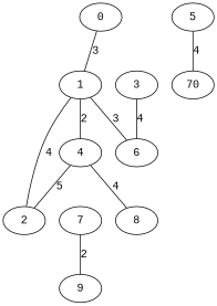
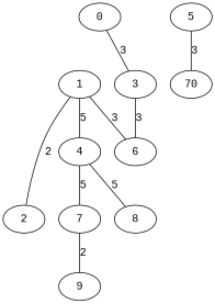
  graph {
    fontname="Liberation Mono"
    node [fontname="Liberation Mono" habit=7 x=1 y=7]
    edge [fontname="Liberation Mono" weight=3]
    0 [habit=1]
    1 [x=3]
    2 [habit=6 x=3 y=5]
    4 [habit=4 x=6]
    6 [base=2 habit=2 y=10]
    3 [habit=4 x=2 y=8]
    7 [base=1 x=8 y=6]
    8 [habit=11 x=7 y=9]
    5 [habit=9 x=2 y=3]
    n10 [habit=3 label=70 y=1]
    9 [habit=2 x=10 y=6]
-   0 -- 1 [label=3]
-   1 -- 2 [label=4 weight=4]
-   1 -- 4 [label=2 weight=5]
+   0 -- 3 [label=3]
+   1 -- 2 [label=2 weight=4]
+   1 -- 4 [label=5 weight=5]
    1 -- 6 [label=3]
-   4 -- 2 [label=5 weight=5]
-   4 -- 8 [label=4 weight=5]
-   3 -- 6 [label=4 weight=4]
+   4 -- 7 [label=5 weight=5]
+   4 -- 8 [label=5 weight=5]
+   3 -- 6 [label=3 weight=4]
    7 -- 9 [label=2 weight=6]
-   5 -- n10 [label=4]
+   5 -- n10 [label=3]
  }
